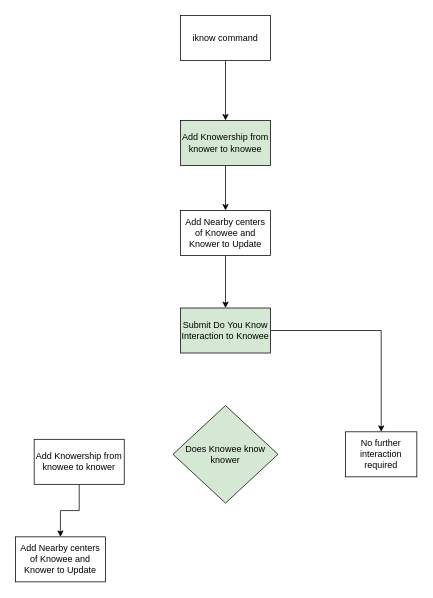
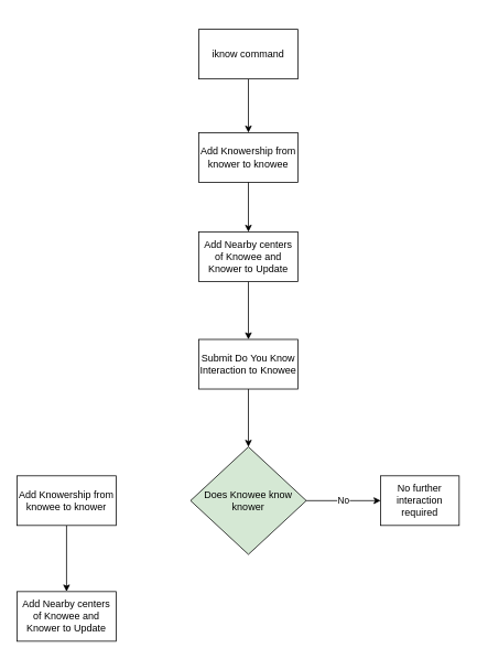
  <mxCell id="0" />
  <mxCell id="1" parent="0" />
  <mxCell id="2" value="" style="edgeStyle=orthogonalEdgeStyle;rounded=0;orthogonalLoop=1;jettySize=auto;html=1;" edge="1" parent="1" source="3" target="5"><mxGeometry relative="1" as="geometry" /></mxCell>
- <mxCell id="3" value="iknow command" style="rounded=0;whiteSpace=wrap;html=1;" vertex="1" parent="1"><mxGeometry x="240" y="20" width="120" height="60" as="geometry" /></mxCell>
+ <mxCell id="3" value="iknow command" style="rounded=0;whiteSpace=wrap;html=1;" vertex="1" parent="1"><mxGeometry x="240" y="35" width="120" height="60" as="geometry" /></mxCell>
  <mxCell id="4" value="" style="edgeStyle=orthogonalEdgeStyle;rounded=0;orthogonalLoop=1;jettySize=auto;html=1;" edge="1" parent="1" source="15" target="7"><mxGeometry relative="1" as="geometry" /></mxCell>
- <mxCell id="5" value="Add Knowership from knower to knowee" style="whiteSpace=wrap;html=1;rounded=0;fillColor=#d5e8d4;" vertex="1" parent="1"><mxGeometry x="240" y="160" width="120" height="60" as="geometry" /></mxCell>
- <mxCell id="6" value="" style="edgeStyle=orthogonalEdgeStyle;rounded=0;orthogonalLoop=1;jettySize=auto;html=1;" edge="1" parent="1" source="7" target="10"><mxGeometry relative="1" as="geometry" /></mxCell>
- <mxCell id="7" value="Submit Do You Know Interaction to Knowee" style="whiteSpace=wrap;html=1;rounded=0;fillColor=#d5e8d4;" vertex="1" parent="1"><mxGeometry x="240" y="410" width="120" height="60" as="geometry" /></mxCell>
+ <mxCell id="5" value="Add Knowership from knower to knowee" style="whiteSpace=wrap;html=1;rounded=0;" vertex="1" parent="1"><mxGeometry x="240" y="160" width="120" height="60" as="geometry" /></mxCell>
+ <mxCell id="6" value="" style="edgeStyle=orthogonalEdgeStyle;rounded=0;orthogonalLoop=1;jettySize=auto;html=1;" edge="1" parent="1" source="7" target="9"><mxGeometry relative="1" as="geometry" /></mxCell>
+ <mxCell id="7" value="Submit Do You Know Interaction to Knowee" style="whiteSpace=wrap;html=1;rounded=0;" vertex="1" parent="1"><mxGeometry x="240" y="410" width="120" height="60" as="geometry" /></mxCell>
+ <mxCell id="8" value="No" style="edgeStyle=orthogonalEdgeStyle;rounded=0;orthogonalLoop=1;jettySize=auto;html=1;" edge="1" parent="1" source="9" target="10"><mxGeometry relative="1" as="geometry" /></mxCell>
  <mxCell id="9" value="Does Knowee know knower" style="rhombus;whiteSpace=wrap;html=1;rounded=0;fillColor=#d5e8d4;" vertex="1" parent="1"><mxGeometry x="230" y="540" width="140" height="130" as="geometry" /></mxCell>
  <mxCell id="10" value="No further interaction required" style="whiteSpace=wrap;html=1;rounded=0;" vertex="1" parent="1"><mxGeometry x="460" y="575" width="95" height="60" as="geometry" /></mxCell>
  <mxCell id="11" value="" style="edgeStyle=orthogonalEdgeStyle;rounded=0;orthogonalLoop=1;jettySize=auto;html=1;" edge="1" parent="1" source="12" target="13"><mxGeometry relative="1" as="geometry" /></mxCell>
- <mxCell id="12" value="Add Knowership from knowee to knower" style="whiteSpace=wrap;html=1;rounded=0;" vertex="1" parent="1"><mxGeometry x="45" y="585" width="120" height="60" as="geometry" /></mxCell>
+ <mxCell id="12" value="Add Knowership from knowee to knower" style="whiteSpace=wrap;html=1;rounded=0;" vertex="1" parent="1"><mxGeometry x="20" y="575" width="120" height="60" as="geometry" /></mxCell>
  <mxCell id="13" value="Add Nearby centers of Knowee and Knower to Update" style="whiteSpace=wrap;html=1;rounded=0;" vertex="1" parent="1"><mxGeometry x="20" y="715" width="120" height="60" as="geometry" /></mxCell>
  <mxCell id="14" value="" style="edgeStyle=orthogonalEdgeStyle;rounded=0;orthogonalLoop=1;jettySize=auto;html=1;" edge="1" parent="1" source="5" target="15"><mxGeometry relative="1" as="geometry"><mxPoint x="300" y="220" as="sourcePoint" /><mxPoint x="300" y="410" as="targetPoint" /></mxGeometry></mxCell>
  <mxCell id="15" value="Add Nearby centers of Knowee and Knower to Update" style="whiteSpace=wrap;html=1;rounded=0;" vertex="1" parent="1"><mxGeometry x="240" y="280" width="120" height="60" as="geometry" /></mxCell>
